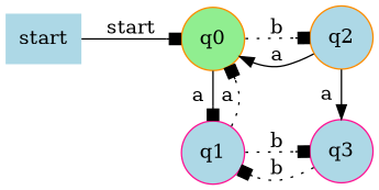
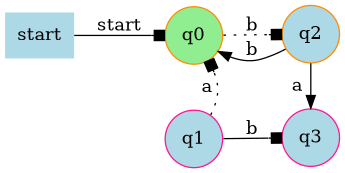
  digraph {
    rankdir=LR
    node [color=deeppink fillcolor=lightblue shape=circle style=filled]
    edge [arrowhead=box style=solid]
    n1 [color=darkorange fillcolor=lightgreen label=q0]
    n2 [label=q1]
    n3 [color=darkorange label=q2]
    n4 [label=q3]
    start [shape=none]
    subgraph sub_1 {
      rank=same
      n1
      n2
    }
    subgraph sub_2 {
      rank=same
      n3
      n4
    }
-   n1 -> n2 [label=a]
    n1 -> n3 [label=b style=dotted]
    n2 -> n1 [label=a style=dotted]
-   n2 -> n4 [label=b style=dotted]
-   n3 -> n1 [arrowhead=normal label=a]
+   n2 -> n4 [label=b]
+   n3 -> n1 [arrowhead=normal label=b]
    n3 -> n4 [arrowhead=normal label=a]
-   n4 -> n2 [label=b style=dotted]
    start -> n1 [label=start]
  }
